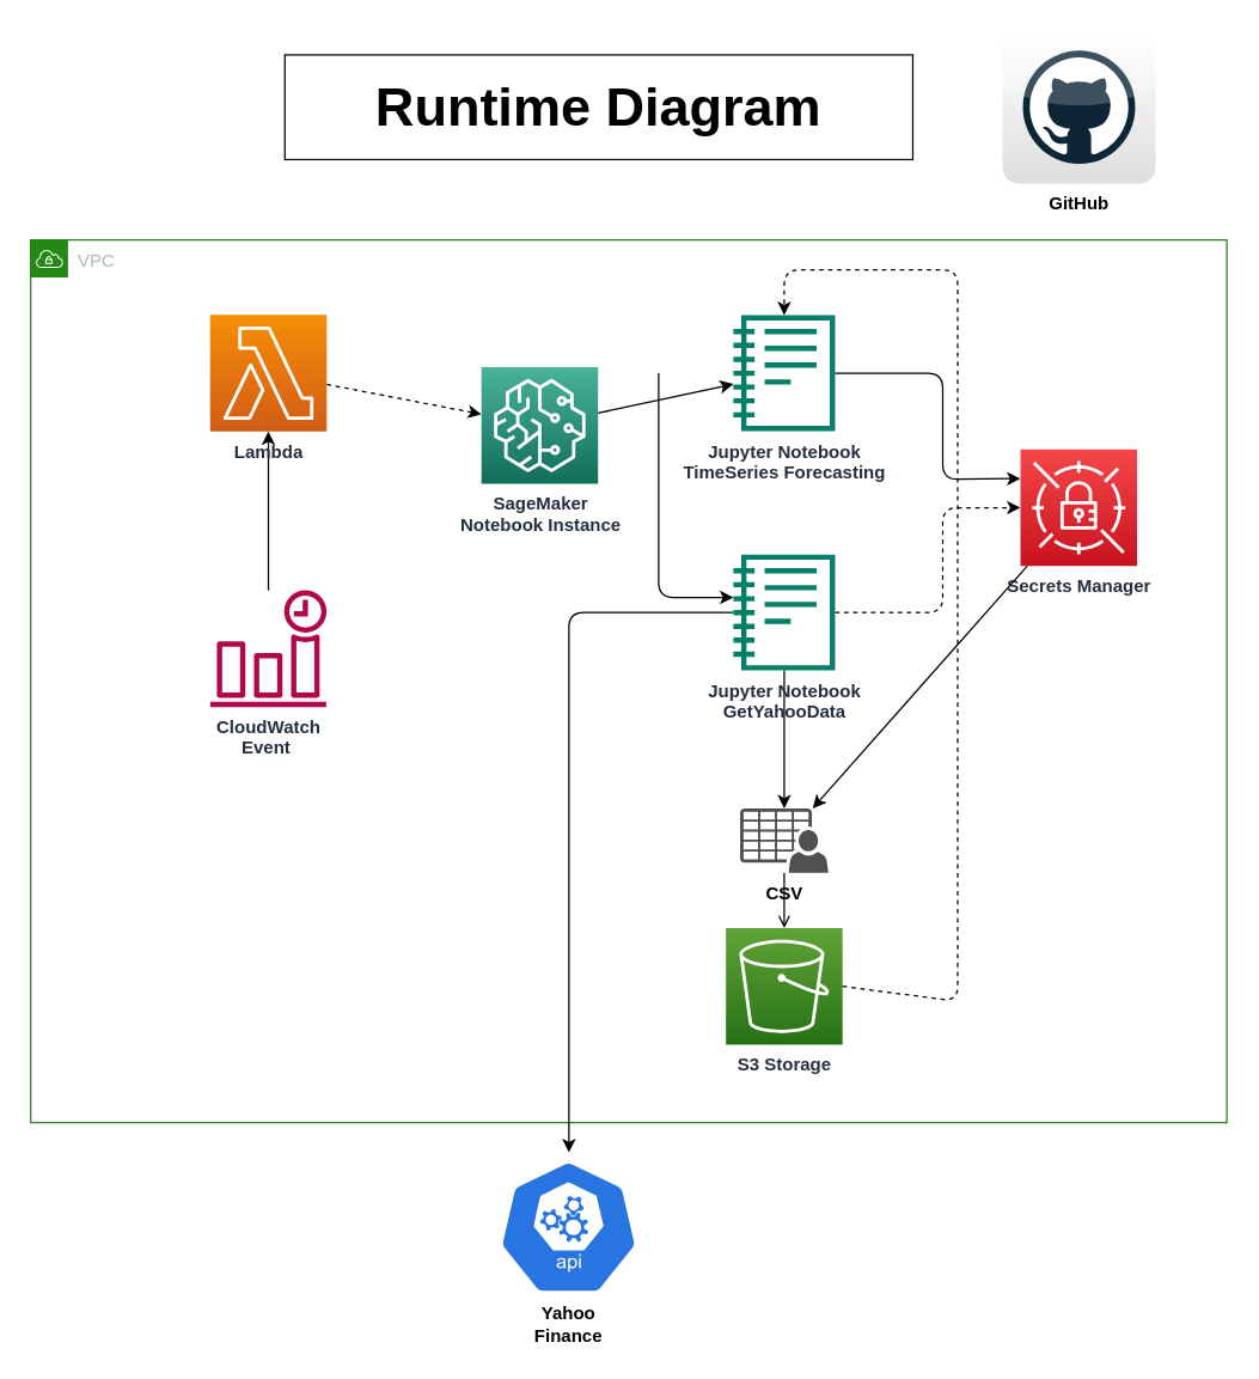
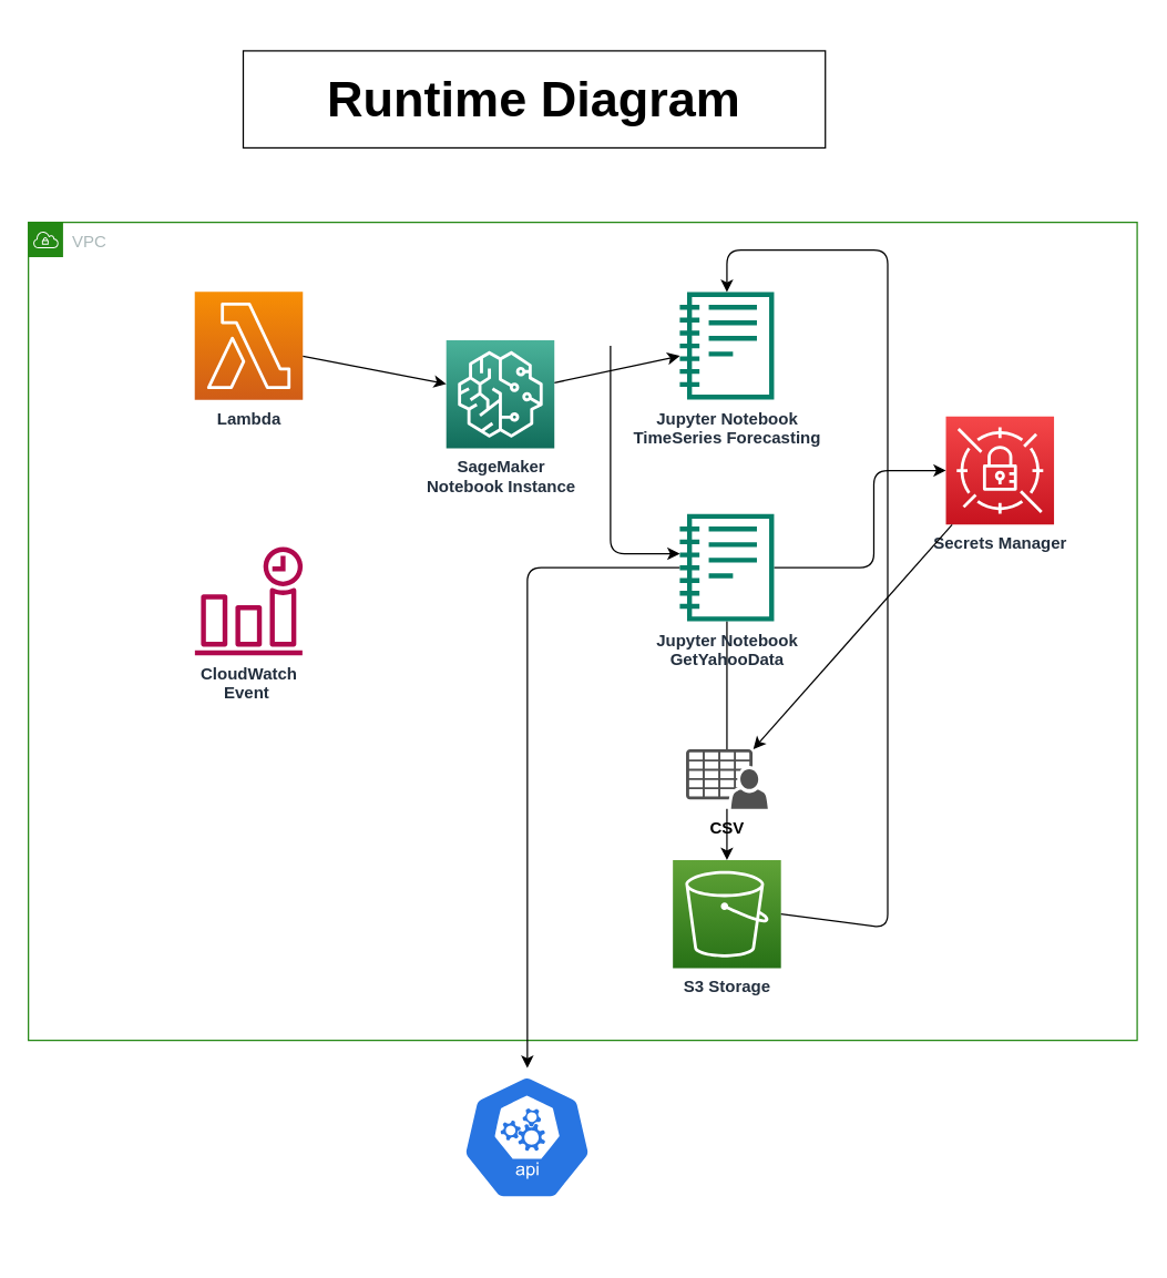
  <mxCell id="0" />
  <mxCell id="1" parent="0" />
  <mxCell id="2" value="VPC" style="points=[[0,0],[0.25,0],[0.5,0],[0.75,0],[1,0],[1,0.25],[1,0.5],[1,0.75],[1,1],[0.75,1],[0.5,1],[0.25,1],[0,1],[0,0.75],[0,0.5],[0,0.25]];outlineConnect=0;gradientColor=none;html=1;whiteSpace=wrap;fontSize=12;fontStyle=0;container=1;pointerEvents=0;collapsible=0;recursiveResize=0;shape=mxgraph.aws4.group;grIcon=mxgraph.aws4.group_vpc;strokeColor=#248814;fillColor=none;verticalAlign=top;align=left;spacingLeft=30;fontColor=#AAB7B8;dashed=0;" parent="1" vertex="1"><mxGeometry x="20" y="160" width="800" height="590" as="geometry" /></mxCell>
  <mxCell id="3" value="" style="edgeStyle=none;html=1;" parent="2" source="4" target="6" edge="1"><mxGeometry relative="1" as="geometry" /></mxCell>
  <mxCell id="4" value="&lt;b&gt;SageMaker&lt;br&gt;Notebook Instance&lt;br&gt;&lt;/b&gt;" style="sketch=0;points=[[0,0,0],[0.25,0,0],[0.5,0,0],[0.75,0,0],[1,0,0],[0,1,0],[0.25,1,0],[0.5,1,0],[0.75,1,0],[1,1,0],[0,0.25,0],[0,0.5,0],[0,0.75,0],[1,0.25,0],[1,0.5,0],[1,0.75,0]];outlineConnect=0;fontColor=#232F3E;gradientColor=#4AB29A;gradientDirection=north;fillColor=#116D5B;strokeColor=#ffffff;dashed=0;verticalLabelPosition=bottom;verticalAlign=top;align=center;html=1;fontSize=12;fontStyle=0;aspect=fixed;shape=mxgraph.aws4.resourceIcon;resIcon=mxgraph.aws4.sagemaker;" parent="2" vertex="1"><mxGeometry x="301.5" y="85" width="78" height="78" as="geometry" /></mxCell>
- <mxCell id="5" value="" style="edgeStyle=none;html=1;entryX=0;entryY=0.25;entryDx=0;entryDy=0;entryPerimeter=0;" parent="2" source="6" target="12" edge="1"><mxGeometry relative="1" as="geometry"><mxPoint x="592.0" y="89" as="targetPoint" /><Array as="points"><mxPoint x="610" y="89" /><mxPoint x="610" y="130" /><mxPoint x="610" y="160" /></Array></mxGeometry></mxCell>
  <mxCell id="6" value="&lt;b&gt;Jupyter Notebook&lt;br&gt;TimeSeries Forecasting&lt;br&gt;&lt;/b&gt;" style="sketch=0;outlineConnect=0;fontColor=#232F3E;gradientColor=none;fillColor=#067F68;strokeColor=none;dashed=0;verticalLabelPosition=bottom;verticalAlign=top;align=center;html=1;fontSize=12;fontStyle=0;aspect=fixed;pointerEvents=1;shape=mxgraph.aws4.sagemaker_notebook;" parent="2" vertex="1"><mxGeometry x="470" y="50" width="68" height="78" as="geometry" /></mxCell>
  <mxCell id="7" value="&lt;b&gt;S3 Storage&lt;/b&gt;" style="sketch=0;points=[[0,0,0],[0.25,0,0],[0.5,0,0],[0.75,0,0],[1,0,0],[0,1,0],[0.25,1,0],[0.5,1,0],[0.75,1,0],[1,1,0],[0,0.25,0],[0,0.5,0],[0,0.75,0],[1,0.25,0],[1,0.5,0],[1,0.75,0]];outlineConnect=0;fontColor=#232F3E;gradientColor=#60A337;gradientDirection=north;fillColor=#277116;strokeColor=#ffffff;dashed=0;verticalLabelPosition=bottom;verticalAlign=top;align=center;html=1;fontSize=12;fontStyle=0;aspect=fixed;shape=mxgraph.aws4.resourceIcon;resIcon=mxgraph.aws4.s3;" parent="2" vertex="1"><mxGeometry x="465" y="460" width="78" height="78" as="geometry" /></mxCell>
- <mxCell id="8" value="" style="edgeStyle=none;html=1;dashed=1;" parent="2" source="10" target="4" edge="1"><mxGeometry relative="1" as="geometry" /></mxCell>
- <mxCell id="9" value="" style="edgeStyle=none;html=1;startArrow=classic;startFill=1;endArrow=none;endFill=0;" parent="2" source="10" target="11" edge="1"><mxGeometry relative="1" as="geometry" /></mxCell>
+ <mxCell id="8" value="" style="edgeStyle=none;html=1;" parent="2" source="10" target="4" edge="1"><mxGeometry relative="1" as="geometry" /></mxCell>
  <mxCell id="10" value="&lt;b&gt;Lambda&lt;/b&gt;" style="sketch=0;points=[[0,0,0],[0.25,0,0],[0.5,0,0],[0.75,0,0],[1,0,0],[0,1,0],[0.25,1,0],[0.5,1,0],[0.75,1,0],[1,1,0],[0,0.25,0],[0,0.5,0],[0,0.75,0],[1,0.25,0],[1,0.5,0],[1,0.75,0]];outlineConnect=0;fontColor=#232F3E;gradientColor=#F78E04;gradientDirection=north;fillColor=#D05C17;strokeColor=#ffffff;dashed=0;verticalLabelPosition=bottom;verticalAlign=top;align=center;html=1;fontSize=12;fontStyle=0;aspect=fixed;shape=mxgraph.aws4.resourceIcon;resIcon=mxgraph.aws4.lambda;" parent="2" vertex="1"><mxGeometry x="120" y="50" width="78" height="78" as="geometry" /></mxCell>
  <mxCell id="11" value="&lt;b&gt;CloudWatch&lt;br&gt;Event&amp;nbsp;&lt;/b&gt;" style="sketch=0;outlineConnect=0;fontColor=#232F3E;gradientColor=none;fillColor=#B0084D;strokeColor=none;dashed=0;verticalLabelPosition=bottom;verticalAlign=top;align=center;html=1;fontSize=12;fontStyle=0;aspect=fixed;pointerEvents=1;shape=mxgraph.aws4.event_time_based;" parent="2" vertex="1"><mxGeometry x="120" y="234.2" width="78" height="78" as="geometry" /></mxCell>
  <mxCell id="12" value="&lt;b&gt;Secrets Manager&lt;/b&gt;" style="sketch=0;points=[[0,0,0],[0.25,0,0],[0.5,0,0],[0.75,0,0],[1,0,0],[0,1,0],[0.25,1,0],[0.5,1,0],[0.75,1,0],[1,1,0],[0,0.25,0],[0,0.5,0],[0,0.75,0],[1,0.25,0],[1,0.5,0],[1,0.75,0]];outlineConnect=0;fontColor=#232F3E;gradientColor=#F54749;gradientDirection=north;fillColor=#C7131F;strokeColor=#ffffff;dashed=0;verticalLabelPosition=bottom;verticalAlign=top;align=center;html=1;fontSize=12;fontStyle=0;aspect=fixed;shape=mxgraph.aws4.resourceIcon;resIcon=mxgraph.aws4.secrets_manager;" parent="2" vertex="1"><mxGeometry x="662" y="140" width="78" height="78" as="geometry" /></mxCell>
- <mxCell id="13" value="" style="edgeStyle=none;html=1;endArrow=open;" parent="2" source="14" target="7" edge="1"><mxGeometry relative="1" as="geometry" /></mxCell>
+ <mxCell id="13" value="" style="edgeStyle=none;html=1;" parent="2" source="14" target="7" edge="1"><mxGeometry relative="1" as="geometry" /></mxCell>
  <mxCell id="14" value="&lt;b&gt;CSV&lt;/b&gt;" style="sketch=0;pointerEvents=1;shadow=0;dashed=0;html=1;strokeColor=none;fillColor=#505050;labelPosition=center;verticalLabelPosition=bottom;verticalAlign=top;outlineConnect=0;align=center;shape=mxgraph.office.users.csv_file;" parent="2" vertex="1"><mxGeometry x="474.5" y="380" width="59" height="43" as="geometry" /></mxCell>
- <mxCell id="15" value="" style="edgeStyle=none;html=1;" parent="2" source="18" target="14" edge="1"><mxGeometry relative="1" as="geometry" /></mxCell>
- <mxCell id="16" value="" style="edgeStyle=none;html=1;dashed=1;" parent="2" source="18" target="12" edge="1"><mxGeometry relative="1" as="geometry"><Array as="points"><mxPoint x="610" y="249" /><mxPoint x="610" y="220" /><mxPoint x="610" y="179" /></Array></mxGeometry></mxCell>
+ <mxCell id="15" value="" style="edgeStyle=none;html=1;endArrow=none;" parent="2" source="18" target="14" edge="1"><mxGeometry relative="1" as="geometry" /></mxCell>
+ <mxCell id="16" value="" style="edgeStyle=none;html=1;" parent="2" source="18" target="12" edge="1"><mxGeometry relative="1" as="geometry"><Array as="points"><mxPoint x="610" y="249" /><mxPoint x="610" y="220" /><mxPoint x="610" y="179" /></Array></mxGeometry></mxCell>
  <mxCell id="17" value="" style="edgeStyle=none;html=1;startArrow=none;startFill=0;endArrow=classic;endFill=1;" parent="2" source="18" edge="1"><mxGeometry relative="1" as="geometry"><mxPoint x="360" y="610" as="targetPoint" /><Array as="points"><mxPoint x="360" y="249" /><mxPoint x="360" y="330" /></Array></mxGeometry></mxCell>
  <mxCell id="18" value="&lt;b&gt;Jupyter Notebook&lt;br&gt;GetYahooData&lt;br&gt;&lt;/b&gt;" style="sketch=0;outlineConnect=0;fontColor=#232F3E;gradientColor=none;fillColor=#067F68;strokeColor=none;dashed=0;verticalLabelPosition=bottom;verticalAlign=top;align=center;html=1;fontSize=12;fontStyle=0;aspect=fixed;pointerEvents=1;shape=mxgraph.aws4.sagemaker_notebook;" parent="2" vertex="1"><mxGeometry x="470" y="210" width="68" height="78" as="geometry" /></mxCell>
  <mxCell id="19" value="" style="edgeStyle=none;html=1;" parent="2" edge="1"><mxGeometry relative="1" as="geometry"><mxPoint x="420" y="89" as="sourcePoint" /><mxPoint x="470" y="239" as="targetPoint" /><Array as="points"><mxPoint x="420" y="160" /><mxPoint x="420" y="239" /></Array></mxGeometry></mxCell>
- <mxCell id="20" value="" style="edgeStyle=none;html=1;exitX=1;exitY=0.5;exitDx=0;exitDy=0;exitPerimeter=0;dashed=1;" edge="1" parent="2" source="7" target="6"><mxGeometry relative="1" as="geometry"><mxPoint x="712" y="359.5" as="targetPoint" /><Array as="points"><mxPoint x="620" y="509" /><mxPoint x="620" y="140" /><mxPoint x="620" y="20" /><mxPoint x="504" y="20" /></Array><mxPoint x="588" y="289" as="sourcePoint" /></mxGeometry></mxCell>
- <mxCell id="21" value="&lt;b&gt;GitHub&lt;/b&gt;" style="dashed=0;outlineConnect=0;html=1;align=center;labelPosition=center;verticalLabelPosition=bottom;verticalAlign=top;shape=mxgraph.webicons.github;gradientColor=#DFDEDE" parent="1" vertex="1"><mxGeometry x="670" y="20" width="102.4" height="102.4" as="geometry" /></mxCell>
+ <mxCell id="20" value="" style="edgeStyle=none;html=1;exitX=1;exitY=0.5;exitDx=0;exitDy=0;exitPerimeter=0;" edge="1" parent="2" source="7" target="6"><mxGeometry relative="1" as="geometry"><mxPoint x="712" y="359.5" as="targetPoint" /><Array as="points"><mxPoint x="620" y="509" /><mxPoint x="620" y="140" /><mxPoint x="620" y="20" /><mxPoint x="504" y="20" /></Array><mxPoint x="588" y="289" as="sourcePoint" /></mxGeometry></mxCell>
  <mxCell id="22" value="" style="edgeStyle=none;html=1;startArrow=none;startFill=0;endArrow=classic;endFill=1;" parent="1" source="12" target="14" edge="1"><mxGeometry relative="1" as="geometry"><mxPoint x="721" y="220" as="targetPoint" /></mxGeometry></mxCell>
  <mxCell id="23" value="" style="sketch=0;html=1;dashed=0;whitespace=wrap;fillColor=#2875E2;strokeColor=#ffffff;points=[[0.005,0.63,0],[0.1,0.2,0],[0.9,0.2,0],[0.5,0,0],[0.995,0.63,0],[0.72,0.99,0],[0.5,1,0],[0.28,0.99,0]];shape=mxgraph.kubernetes.icon;prIcon=api" parent="1" vertex="1"><mxGeometry x="333" y="770" width="93.5" height="100" as="geometry" /></mxCell>
- <mxCell id="24" value="&lt;b&gt;Yahoo&lt;br&gt;Finance&lt;/b&gt;" style="text;html=1;strokeColor=none;fillColor=none;align=center;verticalAlign=middle;whiteSpace=wrap;rounded=0;" parent="1" vertex="1"><mxGeometry x="349.75" y="870" width="60" height="30" as="geometry" /></mxCell>
- <mxCell id="25" value="&lt;b&gt;&lt;font style=&quot;font-size: 36px&quot;&gt;Runtime Diagram&lt;/font&gt;&lt;/b&gt;" style="text;html=1;strokeColor=default;fillColor=default;align=center;verticalAlign=middle;whiteSpace=wrap;rounded=0;" parent="1" vertex="1"><mxGeometry x="190" y="36.2" width="420" height="70" as="geometry" /></mxCell>
+ <mxCell id="25" value="&lt;b&gt;&lt;font style=&quot;font-size: 36px&quot;&gt;Runtime Diagram&lt;/font&gt;&lt;/b&gt;" style="text;html=1;strokeColor=default;fillColor=default;align=center;verticalAlign=middle;whiteSpace=wrap;rounded=0;" parent="1" vertex="1"><mxGeometry x="175" y="36.2" width="420" height="70" as="geometry" /></mxCell>
